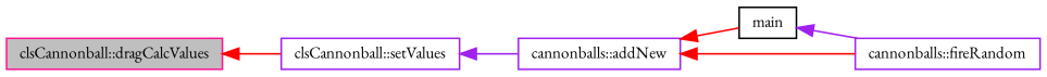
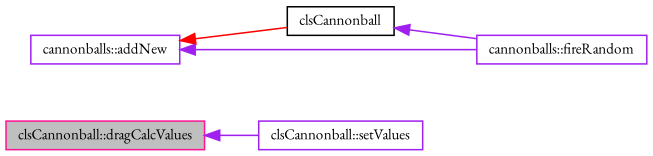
  digraph {
    fontname="EB Garamond"
    rankdir=LR
    node [color=purple fillcolor=white fontname="EB Garamond" fontsize=10 shape=record style=filled]
    edge [color=red dir=back fontname="EB Garamond" fontsize=10 labelfontname=Helvetica labelfontsize=10 style=solid]
    n1 [color=deeppink fillcolor=grey75 fontcolor=black height=0.2 label="clsCannonball::dragCalcValues" width=0.4]
    n2 [height=0.2 label="clsCannonball::setValues" width=0.4]
    n3 [height=0.2 label="cannonballs::addNew" width=0.4]
-   n4 [color=black height=0.2 label=main width=0.4]
+   n4 [color=black height=0.2 label=clsCannonball width=0.4]
    n5 [height=0.2 label="cannonballs::fireRandom" width=0.4]
-   n1 -> n2
-   n2 -> n3 [color=purple]
+   n1 -> n2 [color=purple]
    n3 -> n4
-   n3 -> n5
+   n3 -> n5 [color=purple]
    n4 -> n5 [color=purple]
  }
